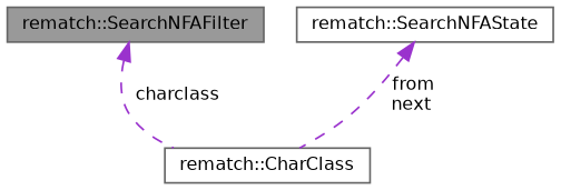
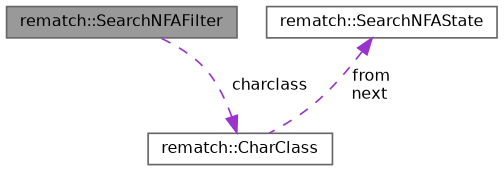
  digraph {
    node [color=gray40 fillcolor=white fontname=Helvetica fontsize=10 shape=box style=filled]
    edge [color=darkorchid3 dir=back fontname=Helvetica fontsize=10 labelfontname=Helvetica labelfontsize=10 style=dashed]
    n1 [fillcolor=grey60 fontcolor=black height=0.2 label="rematch::SearchNFAFilter" width=0.4]
    n2 [height=0.2 label="rematch::SearchNFAState" width=0.4]
    n3 [height=0.2 label="rematch::CharClass" width=0.4]
    n2 -> n3 [label=" from\nnext"]
-   n1 -> n3 [label=" charclass"]
+   n3 -> n1 [label=" charclass"]
  }
